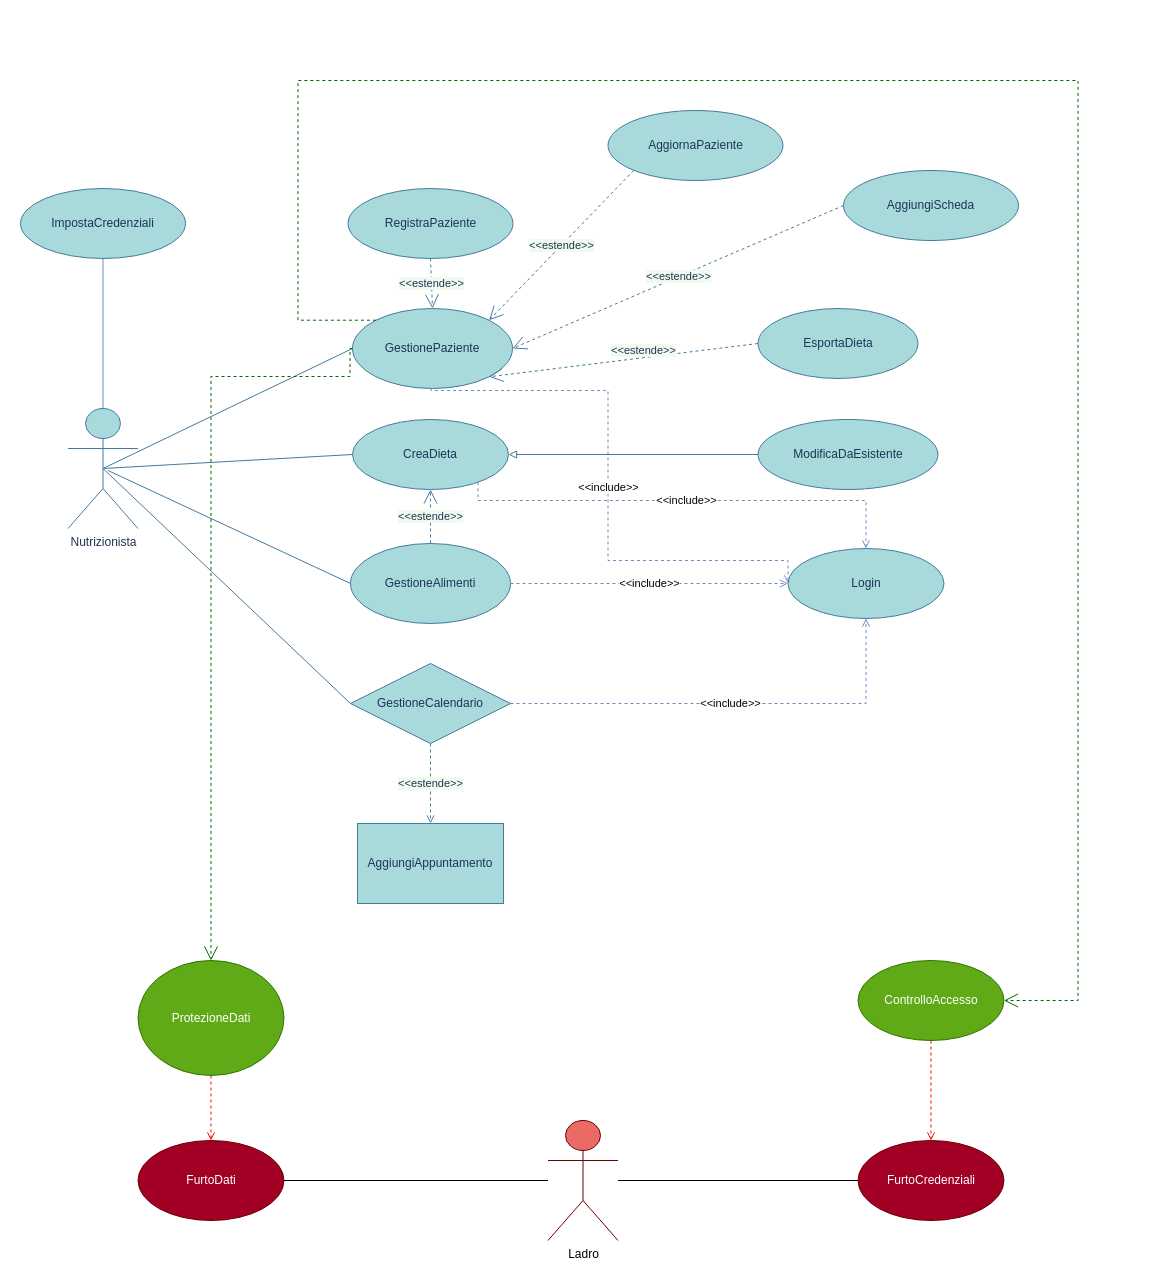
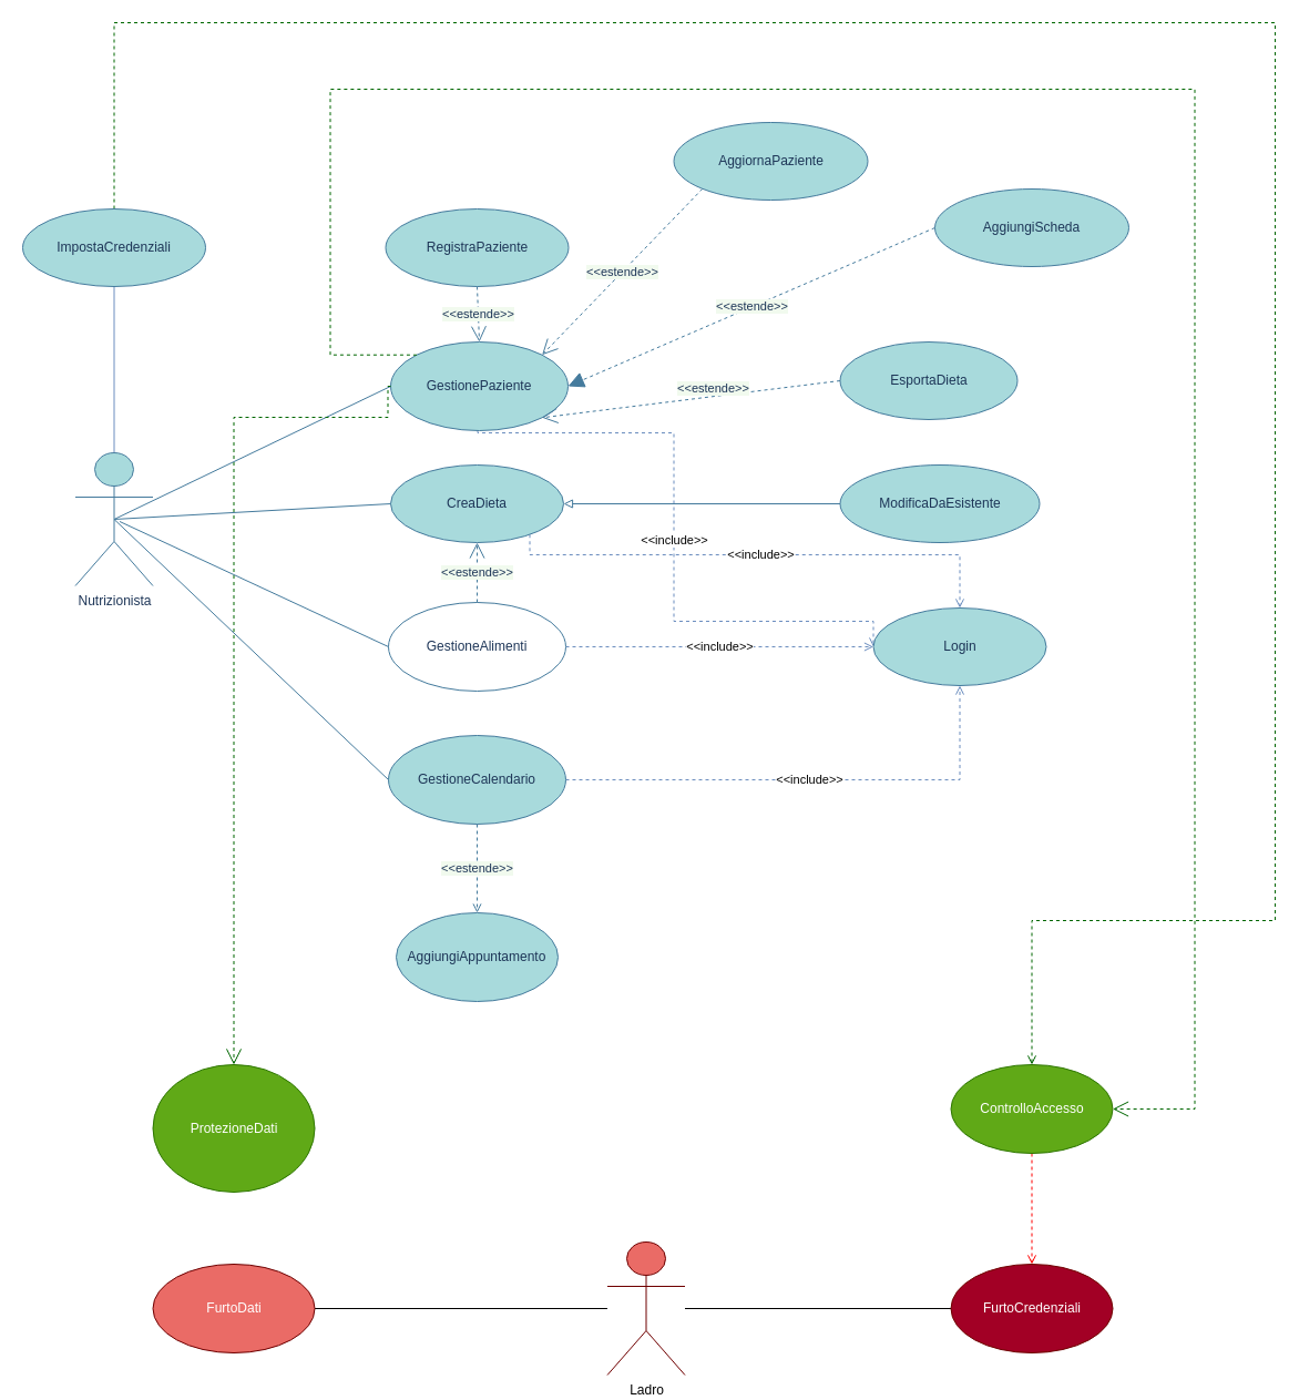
  <mxCell id="0" />
  <mxCell id="1" parent="0" />
  <mxCell id="2" style="edgeStyle=orthogonalEdgeStyle;rounded=0;orthogonalLoop=1;jettySize=auto;html=1;endArrow=none;endFill=0;fillColor=#dae8fc;strokeColor=#6c8ebf;" edge="1" parent="1" source="3" target="41"><mxGeometry relative="1" as="geometry" /></mxCell>
  <mxCell id="3" value="Nutrizionista" style="shape=umlActor;verticalLabelPosition=bottom;verticalAlign=top;html=1;outlineConnect=0;fillColor=#A8DADC;strokeColor=#457B9D;fontColor=#1D3557;" vertex="1" parent="1"><mxGeometry x="67.5" y="408" width="70" height="120" as="geometry" /></mxCell>
  <mxCell id="4" value="&amp;lt;&amp;lt;include&amp;gt;&amp;gt;" style="edgeStyle=orthogonalEdgeStyle;rounded=0;orthogonalLoop=1;jettySize=auto;html=1;dashed=1;fillColor=#dae8fc;strokeColor=#6c8ebf;endArrow=open;endFill=0;" edge="1" parent="1" source="5" target="26"><mxGeometry relative="1" as="geometry" /></mxCell>
- <mxCell id="5" value="GestioneCalendario&lt;br&gt;" style="rhombus;whiteSpace=wrap;html=1;fillColor=#A8DADC;fontColor=#1D3557;strokeColor=#457B9D;" vertex="1" parent="1"><mxGeometry x="350" y="663" width="160" height="80" as="geometry" /></mxCell>
+ <mxCell id="5" value="GestioneCalendario&lt;br&gt;" style="ellipse;whiteSpace=wrap;html=1;fillColor=#A8DADC;fontColor=#1D3557;strokeColor=#457B9D;" vertex="1" parent="1"><mxGeometry x="350" y="663" width="160" height="80" as="geometry" /></mxCell>
  <mxCell id="6" value="&amp;lt;&amp;lt;include&amp;gt;&amp;gt;" style="edgeStyle=orthogonalEdgeStyle;rounded=0;orthogonalLoop=1;jettySize=auto;html=1;dashed=1;endArrow=open;endFill=0;fillColor=#dae8fc;strokeColor=#6c8ebf;" edge="1" parent="1" source="7" target="26"><mxGeometry relative="1" as="geometry"><Array as="points"><mxPoint x="477.5" y="500" /><mxPoint x="865.5" y="500" /></Array></mxGeometry></mxCell>
  <mxCell id="7" value="CreaDieta" style="ellipse;whiteSpace=wrap;html=1;fillColor=#A8DADC;fontColor=#1D3557;strokeColor=#457B9D;" vertex="1" parent="1"><mxGeometry x="352" y="419" width="156" height="70" as="geometry" /></mxCell>
  <mxCell id="8" value="RegistraPaziente" style="ellipse;whiteSpace=wrap;html=1;fillColor=#A8DADC;fontColor=#1D3557;strokeColor=#457B9D;" vertex="1" parent="1"><mxGeometry x="347.5" y="188" width="165" height="70" as="geometry" /></mxCell>
  <mxCell id="9" value="EsportaDieta" style="ellipse;whiteSpace=wrap;html=1;fillColor=#A8DADC;fontColor=#1D3557;strokeColor=#457B9D;" vertex="1" parent="1"><mxGeometry x="757.5" y="308" width="160" height="70" as="geometry" /></mxCell>
  <mxCell id="10" value="AggiornaPaziente&lt;br&gt;" style="ellipse;whiteSpace=wrap;html=1;fillColor=#A8DADC;fontColor=#1D3557;strokeColor=#457B9D;" vertex="1" parent="1"><mxGeometry x="607.5" y="110" width="175" height="70" as="geometry" /></mxCell>
  <mxCell id="11" value="&amp;lt;&amp;lt;include&amp;gt;&amp;gt;" style="edgeStyle=orthogonalEdgeStyle;rounded=0;orthogonalLoop=1;jettySize=auto;html=1;entryX=0;entryY=0.5;entryDx=0;entryDy=0;dashed=1;endArrow=open;endFill=0;fillColor=#dae8fc;strokeColor=#6c8ebf;" edge="1" parent="1" source="12" target="26"><mxGeometry relative="1" as="geometry" /></mxCell>
- <mxCell id="12" value="GestioneAlimenti" style="ellipse;whiteSpace=wrap;html=1;fillColor=#A8DADC;fontColor=#1D3557;strokeColor=#457B9D;" vertex="1" parent="1"><mxGeometry x="350" y="543" width="160" height="80" as="geometry" /></mxCell>
+ <mxCell id="12" value="GestioneAlimenti" style="ellipse;whiteSpace=wrap;html=1;fillColor=#ffffff;fontColor=#1D3557;strokeColor=#457B9D;" vertex="1" parent="1"><mxGeometry x="350" y="543" width="160" height="80" as="geometry" /></mxCell>
  <mxCell id="13" value="&amp;lt;&amp;lt;include&amp;gt;&amp;gt;" style="edgeStyle=orthogonalEdgeStyle;rounded=0;orthogonalLoop=1;jettySize=auto;html=1;entryX=0;entryY=0.5;entryDx=0;entryDy=0;dashed=1;endArrow=open;endFill=0;fillColor=#dae8fc;strokeColor=#6c8ebf;" edge="1" parent="1" source="14" target="26"><mxGeometry relative="1" as="geometry"><Array as="points"><mxPoint x="430.5" y="390" /><mxPoint x="607.5" y="390" /><mxPoint x="607.5" y="560" /><mxPoint x="787.5" y="560" /></Array></mxGeometry></mxCell>
  <mxCell id="14" value="GestionePaziente&lt;br&gt;" style="ellipse;whiteSpace=wrap;html=1;fillColor=#A8DADC;fontColor=#1D3557;strokeColor=#457B9D;" vertex="1" parent="1"><mxGeometry x="352" y="308" width="160" height="80" as="geometry" /></mxCell>
  <mxCell id="15" style="edgeStyle=orthogonalEdgeStyle;orthogonalLoop=1;jettySize=auto;html=1;entryX=1;entryY=0.5;entryDx=0;entryDy=0;endArrow=block;endFill=0;rounded=0;strokeWidth=1;targetPerimeterSpacing=6;labelBackgroundColor=#F1FAEE;strokeColor=#457B9D;fontColor=#1D3557;" edge="1" parent="1" source="16" target="7"><mxGeometry relative="1" as="geometry" /></mxCell>
  <mxCell id="16" value="ModificaDaEsistente" style="ellipse;whiteSpace=wrap;html=1;fillColor=#A8DADC;fontColor=#1D3557;strokeColor=#457B9D;" vertex="1" parent="1"><mxGeometry x="757.5" y="419" width="180" height="70" as="geometry" /></mxCell>
- <mxCell id="17" value="AggiungiAppuntamento&lt;br&gt;" style="whiteSpace=wrap;html=1;fillColor=#A8DADC;fontColor=#1D3557;strokeColor=#457B9D;rounded=0;" vertex="1" parent="1"><mxGeometry x="357" y="823" width="146" height="80" as="geometry" /></mxCell>
+ <mxCell id="17" value="AggiungiAppuntamento&lt;br&gt;" style="ellipse;whiteSpace=wrap;html=1;fillColor=#A8DADC;fontColor=#1D3557;strokeColor=#457B9D;" vertex="1" parent="1"><mxGeometry x="357" y="823" width="146" height="80" as="geometry" /></mxCell>
  <mxCell id="18" value="&amp;lt;&amp;lt;estende&amp;gt;&amp;gt;" style="endArrow=open;html=1;dashed=1; rounded=0;exitX=0.5;exitY=1;exitDx=0;exitDy=0;entryX=0.5;entryY=0;entryDx=0;entryDy=0;labelBackgroundColor=#F1FAEE;strokeColor=#457B9D;fontColor=#1D3557;endFill=0;" edge="1" parent="1" source="5" target="17"><mxGeometry width="50" height="50" relative="1" as="geometry"><mxPoint x="417" y="823" as="sourcePoint" /><mxPoint x="887" y="723" as="targetPoint" /></mxGeometry></mxCell>
  <mxCell id="19" value="&amp;lt;&amp;lt;estende&amp;gt;&amp;gt;" style="endArrow=open;endSize=12;dashed=1;html=1;rounded=0;fontFamily=Helvetica;exitX=0.5;exitY=1;exitDx=0;exitDy=0;entryX=0.5;entryY=0;entryDx=0;entryDy=0;labelBackgroundColor=#F1FAEE;strokeColor=#457B9D;fontColor=#1D3557;" edge="1" parent="1" source="8" target="14"><mxGeometry width="160" relative="1" as="geometry"><mxPoint x="607" y="328" as="sourcePoint" /><mxPoint x="432.14" y="308" as="targetPoint" /></mxGeometry></mxCell>
  <mxCell id="20" value="&amp;lt;&amp;lt;estende&amp;gt;&amp;gt;" style="endArrow=open;endSize=12;dashed=1;html=1;rounded=0;fontFamily=Helvetica;exitX=0;exitY=1;exitDx=0;exitDy=0;entryX=1;entryY=0;entryDx=0;entryDy=0;labelBackgroundColor=#F1FAEE;strokeColor=#457B9D;fontColor=#1D3557;" edge="1" parent="1" source="10" target="14"><mxGeometry width="160" relative="1" as="geometry"><mxPoint x="518.5" y="228" as="sourcePoint" /><mxPoint x="518.5" y="338" as="targetPoint" /></mxGeometry></mxCell>
  <mxCell id="21" value="&amp;lt;&amp;lt;estende&amp;gt;&amp;gt;" style="endArrow=open;endSize=12;dashed=1;html=1;rounded=0;fontFamily=Helvetica;exitX=0;exitY=0.5;exitDx=0;exitDy=0;entryX=1;entryY=1;entryDx=0;entryDy=0;labelBackgroundColor=#F1FAEE;strokeColor=#457B9D;fontColor=#1D3557;" edge="1" parent="1" source="9" target="14"><mxGeometry x="-0.145" y="-7" width="160" relative="1" as="geometry"><mxPoint x="527" y="468" as="sourcePoint" /><mxPoint x="919.484" y="357.586" as="targetPoint" /><mxPoint x="1" as="offset" /></mxGeometry></mxCell>
  <mxCell id="22" value="&amp;lt;&amp;lt;estende&amp;gt;&amp;gt;" style="endArrow=open;endSize=12;dashed=1;html=1;rounded=0;fontFamily=Helvetica;exitX=0.5;exitY=0;exitDx=0;exitDy=0;labelBackgroundColor=#F1FAEE;strokeColor=#457B9D;fontColor=#1D3557;" edge="1" parent="1" source="12" target="7"><mxGeometry width="160" relative="1" as="geometry"><mxPoint x="997" y="223" as="sourcePoint" /><mxPoint x="862" y="223" as="targetPoint" /></mxGeometry></mxCell>
  <mxCell id="23" value="" style="endArrow=none;html=1;rounded=0;entryX=0;entryY=0.5;entryDx=0;entryDy=0;exitX=0.5;exitY=0.5;exitDx=0;exitDy=0;exitPerimeter=0;labelBackgroundColor=#F1FAEE;strokeColor=#457B9D;fontColor=#1D3557;endFill=0;" edge="1" parent="1" source="3" target="14"><mxGeometry width="50" height="50" relative="1" as="geometry"><mxPoint x="217.5" y="648" as="sourcePoint" /><mxPoint x="207.5" y="468" as="targetPoint" /></mxGeometry></mxCell>
  <mxCell id="24" value="" style="endArrow=none;html=1;rounded=0;entryX=0;entryY=0.5;entryDx=0;entryDy=0;labelBackgroundColor=#F1FAEE;strokeColor=#457B9D;fontColor=#1D3557;endFill=0;" edge="1" parent="1" target="12"><mxGeometry width="50" height="50" relative="1" as="geometry"><mxPoint x="107.5" y="470" as="sourcePoint" /><mxPoint x="217.5" y="478" as="targetPoint" /></mxGeometry></mxCell>
  <mxCell id="25" value="" style="endArrow=none;html=1;rounded=0;entryX=0;entryY=0.5;entryDx=0;entryDy=0;exitX=0.5;exitY=0.5;exitDx=0;exitDy=0;exitPerimeter=0;labelBackgroundColor=#F1FAEE;strokeColor=#457B9D;fontColor=#1D3557;endFill=0;" edge="1" parent="1" source="3" target="5"><mxGeometry width="50" height="50" relative="1" as="geometry"><mxPoint x="122.5" y="488" as="sourcePoint" /><mxPoint x="227.5" y="488" as="targetPoint" /></mxGeometry></mxCell>
  <mxCell id="26" value="Login" style="ellipse;whiteSpace=wrap;html=1;fillColor=#A8DADC;fontColor=#1D3557;strokeColor=#457B9D;" vertex="1" parent="1"><mxGeometry x="787.5" y="548" width="156" height="70" as="geometry" /></mxCell>
  <mxCell id="27" value="" style="edgeStyle=orthogonalEdgeStyle;rounded=0;sketch=0;orthogonalLoop=1;jettySize=auto;html=1;fontColor=#000000;strokeColor=#000000;fillColor=#A8DADC;endArrow=none;endFill=0;" edge="1" parent="1" source="29" target="36"><mxGeometry relative="1" as="geometry" /></mxCell>
  <mxCell id="28" style="edgeStyle=orthogonalEdgeStyle;rounded=0;sketch=0;orthogonalLoop=1;jettySize=auto;html=1;entryX=1;entryY=0.5;entryDx=0;entryDy=0;fontColor=#000000;strokeColor=#000000;fillColor=#A8DADC;endArrow=none;endFill=0;" edge="1" parent="1" source="29" target="35"><mxGeometry relative="1" as="geometry" /></mxCell>
  <mxCell id="29" value="Ladro" style="shape=umlActor;verticalLabelPosition=bottom;verticalAlign=top;html=1;outlineConnect=0;fillColor=#EA6B66;strokeColor=#6F0000;fontColor=#000000;gradientColor=none;" vertex="1" parent="1"><mxGeometry x="547.5" y="1120" width="70" height="120" as="geometry" /></mxCell>
- <mxCell id="30" style="edgeStyle=orthogonalEdgeStyle;rounded=0;sketch=0;orthogonalLoop=1;jettySize=auto;html=1;fontColor=#000000;strokeColor=#FF0000;fillColor=#a20025;dashed=1;endArrow=open;endFill=0;" edge="1" parent="1" source="31" target="35"><mxGeometry relative="1" as="geometry" /></mxCell>
  <mxCell id="31" value="ProtezioneDati" style="ellipse;whiteSpace=wrap;html=1;fillColor=#60a917;fontColor=#ffffff;strokeColor=#2D7600;" vertex="1" parent="1"><mxGeometry x="137.5" y="960" width="146" height="115" as="geometry" /></mxCell>
  <mxCell id="32" style="edgeStyle=orthogonalEdgeStyle;rounded=0;sketch=0;orthogonalLoop=1;jettySize=auto;html=1;entryX=0.5;entryY=0;entryDx=0;entryDy=0;fontColor=#000000;strokeColor=#FF0000;fillColor=#a20025;dashed=1;exitX=0.5;exitY=1;exitDx=0;exitDy=0;endArrow=open;endFill=0;" edge="1" parent="1" source="33" target="36"><mxGeometry relative="1" as="geometry"><Array as="points"><mxPoint x="930.5" y="1130" /><mxPoint x="930.5" y="1130" /></Array></mxGeometry></mxCell>
  <mxCell id="33" value="ControlloAccesso" style="ellipse;whiteSpace=wrap;html=1;fillColor=#60a917;fontColor=#ffffff;strokeColor=#2D7600;" vertex="1" parent="1"><mxGeometry x="857.5" y="960" width="146" height="80" as="geometry" /></mxCell>
  <mxCell id="34" value="" style="endArrow=open;endSize=12;dashed=1;html=1;rounded=0;sketch=0;fontColor=#000000;strokeColor=#006600;fillColor=#A8DADC;exitX=0;exitY=0.5;exitDx=0;exitDy=0;edgeStyle=orthogonalEdgeStyle;entryX=0.5;entryY=0;entryDx=0;entryDy=0;" edge="1" parent="1" source="14" target="31"><mxGeometry width="160" relative="1" as="geometry"><mxPoint x="617.5" y="800" as="sourcePoint" /><mxPoint x="257.5" y="620" as="targetPoint" /><Array as="points"><mxPoint x="349.5" y="376" /><mxPoint x="210.5" y="376" /></Array></mxGeometry></mxCell>
- <mxCell id="35" value="FurtoDati" style="ellipse;whiteSpace=wrap;html=1;fillColor=#a20025;fontColor=#ffffff;strokeColor=#6F0000;" vertex="1" parent="1"><mxGeometry x="137.5" y="1140" width="146" height="80" as="geometry" /></mxCell>
+ <mxCell id="35" value="FurtoDati" style="ellipse;whiteSpace=wrap;html=1;fillColor=#ea6b66;fontColor=#ffffff;strokeColor=#6F0000;" vertex="1" parent="1"><mxGeometry x="137.5" y="1140" width="146" height="80" as="geometry" /></mxCell>
  <mxCell id="36" value="FurtoCredenziali" style="ellipse;whiteSpace=wrap;html=1;fillColor=#a20025;fontColor=#ffffff;strokeColor=#6F0000;" vertex="1" parent="1"><mxGeometry x="857.5" y="1140" width="146" height="80" as="geometry" /></mxCell>
  <mxCell id="37" value="" style="endArrow=open;endSize=12;dashed=1;html=1;rounded=0;sketch=0;fontColor=#000000;strokeColor=#006600;fillColor=#A8DADC;edgeStyle=orthogonalEdgeStyle;entryX=1;entryY=0.5;entryDx=0;entryDy=0;exitX=0;exitY=0;exitDx=0;exitDy=0;" edge="1" parent="1" source="14" target="33"><mxGeometry width="160" relative="1" as="geometry"><mxPoint x="494.069" y="506.284" as="sourcePoint" /><mxPoint x="940.5" y="970" as="targetPoint" /><Array as="points"><mxPoint x="297.5" y="320" /><mxPoint x="297.5" y="80" /><mxPoint x="1077.5" y="80" /><mxPoint x="1077.5" y="1000" /></Array></mxGeometry></mxCell>
  <mxCell id="38" value="AggiungiScheda" style="ellipse;whiteSpace=wrap;html=1;fillColor=#A8DADC;fontColor=#1D3557;strokeColor=#457B9D;" vertex="1" parent="1"><mxGeometry x="843" y="170" width="175" height="70" as="geometry" /></mxCell>
- <mxCell id="39" value="&amp;lt;&amp;lt;estende&amp;gt;&amp;gt;" style="endArrow=open;endSize=12;dashed=1;html=1;rounded=0;fontFamily=Helvetica;exitX=0;exitY=0.5;exitDx=0;exitDy=0;entryX=1;entryY=0.5;entryDx=0;entryDy=0;labelBackgroundColor=#F1FAEE;strokeColor=#457B9D;fontColor=#1D3557;" edge="1" parent="1" source="38" target="14"><mxGeometry width="160" relative="1" as="geometry"><mxPoint x="643.425" y="179.867" as="sourcePoint" /><mxPoint x="498.569" y="329.716" as="targetPoint" /></mxGeometry></mxCell>
+ <mxCell id="39" value="&amp;lt;&amp;lt;estende&amp;gt;&amp;gt;" style="endArrow=block;endSize=12;dashed=1;html=1;rounded=0;fontFamily=Helvetica;exitX=0;exitY=0.5;exitDx=0;exitDy=0;entryX=1;entryY=0.5;entryDx=0;entryDy=0;labelBackgroundColor=#F1FAEE;strokeColor=#457B9D;fontColor=#1D3557;" edge="1" parent="1" source="38" target="14"><mxGeometry width="160" relative="1" as="geometry"><mxPoint x="643.425" y="179.867" as="sourcePoint" /><mxPoint x="498.569" y="329.716" as="targetPoint" /></mxGeometry></mxCell>
+ <mxCell id="40" style="edgeStyle=orthogonalEdgeStyle;rounded=0;orthogonalLoop=1;jettySize=auto;html=1;entryX=0.5;entryY=0;entryDx=0;entryDy=0;dashed=1;endArrow=open;endFill=0;strokeColor=#006600;" edge="1" parent="1" source="41" target="33"><mxGeometry relative="1" as="geometry"><mxPoint x="910" y="500" as="targetPoint" /><Array as="points"><mxPoint x="103" y="20" /><mxPoint x="1150" y="20" /><mxPoint x="1150" y="830" /><mxPoint x="931" y="830" /></Array></mxGeometry></mxCell>
  <mxCell id="41" value="ImpostaCredenziali" style="ellipse;whiteSpace=wrap;html=1;fillColor=#A8DADC;fontColor=#1D3557;strokeColor=#457B9D;" vertex="1" parent="1"><mxGeometry x="20" y="188" width="165" height="70" as="geometry" /></mxCell>
  <mxCell id="42" value="" style="endArrow=none;html=1;rounded=0;entryX=0;entryY=0.5;entryDx=0;entryDy=0;exitX=0.5;exitY=0.5;exitDx=0;exitDy=0;exitPerimeter=0;labelBackgroundColor=#F1FAEE;strokeColor=#457B9D;fontColor=#1D3557;endFill=0;" edge="1" parent="1" source="3" target="7"><mxGeometry width="50" height="50" relative="1" as="geometry"><mxPoint x="112.5" y="478" as="sourcePoint" /><mxPoint x="362" y="358" as="targetPoint" /></mxGeometry></mxCell>
